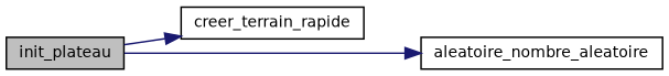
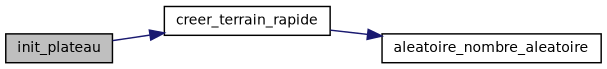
  digraph {
    rankdir=LR
    node [color=black fontname=Helvetica fontsize=10 shape=record]
    edge [color=midnightblue fontname=Helvetica fontsize=10 labelfontname=Helvetica labelfontsize=10 style=solid]
    n1 [fillcolor=grey75 fontcolor=black height=0.2 label=init_plateau style=filled width=0.4]
    n2 [height=0.2 label=creer_terrain_rapide width=0.4]
    n3 [height=0.2 label=aleatoire_nombre_aleatoire width=0.4]
    n1 -> n2
-   n1 -> n3
+   n2 -> n3
  }
